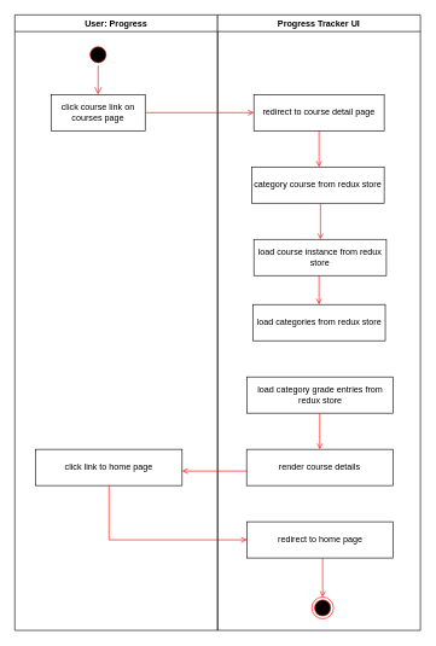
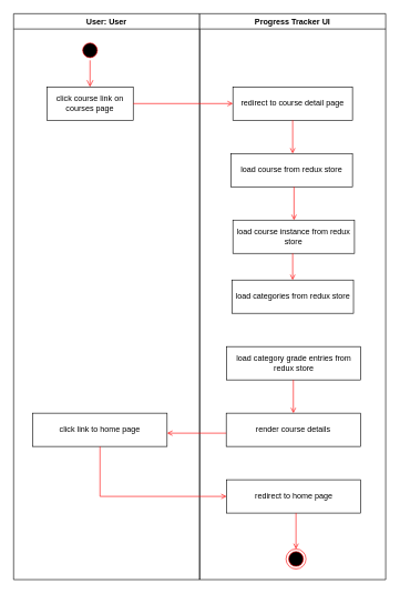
  <mxCell id="0" />
  <mxCell id="1" parent="0" />
- <mxCell id="2" value="User: Progress" style="swimlane;whiteSpace=wrap" parent="1" vertex="1"><mxGeometry x="20" y="20" width="280" height="850" as="geometry" /></mxCell>
+ <mxCell id="2" value="User: User" style="swimlane;whiteSpace=wrap" parent="1" vertex="1"><mxGeometry x="20" y="20" width="280" height="850" as="geometry" /></mxCell>
  <mxCell id="3" value="" style="ellipse;shape=startState;fillColor=#000000;strokeColor=#ff0000;" parent="2" vertex="1"><mxGeometry x="100" y="40" width="30" height="30" as="geometry" /></mxCell>
  <mxCell id="4" value="" style="edgeStyle=elbowEdgeStyle;elbow=horizontal;verticalAlign=bottom;endArrow=open;endSize=8;strokeColor=#FF0000;endFill=1;rounded=0;jumpStyle=arc;" parent="2" source="3" target="5" edge="1"><mxGeometry x="100" y="40" as="geometry"><mxPoint x="115" y="110" as="targetPoint" /></mxGeometry></mxCell>
  <mxCell id="5" value="click course link on courses page" style="whiteSpace=wrap;" parent="2" vertex="1"><mxGeometry x="50" y="110" width="130" height="50" as="geometry" /></mxCell>
  <mxCell id="6" value="click link to home page" style="whiteSpace=wrap;" vertex="1" parent="2"><mxGeometry x="29" y="600" width="202" height="50" as="geometry" /></mxCell>
  <mxCell id="7" value="Progress Tracker UI" style="swimlane;whiteSpace=wrap" parent="1" vertex="1"><mxGeometry x="300" y="20" width="280" height="850" as="geometry" /></mxCell>
  <mxCell id="8" value="redirect to course detail page" style="whiteSpace=wrap;" parent="7" vertex="1"><mxGeometry x="50" y="110" width="180" height="50" as="geometry" /></mxCell>
- <mxCell id="9" value="category course from redux store" style="whiteSpace=wrap;" parent="7" vertex="1"><mxGeometry x="47" y="210" width="183" height="50" as="geometry" /></mxCell>
+ <mxCell id="9" value="load course from redux store" style="whiteSpace=wrap;" parent="7" vertex="1"><mxGeometry x="47" y="210" width="183" height="50" as="geometry" /></mxCell>
  <mxCell id="10" value="" style="endArrow=open;strokeColor=#FF0000;endFill=1;rounded=0;jumpStyle=arc;edgeStyle=elbowEdgeStyle;" parent="7" source="8" target="9" edge="1"><mxGeometry relative="1" as="geometry"><mxPoint x="80" y="184.5" as="sourcePoint" /><mxPoint x="240" y="184.5" as="targetPoint" /></mxGeometry></mxCell>
  <mxCell id="11" value="load course instance from redux store" style="whiteSpace=wrap;" vertex="1" parent="7"><mxGeometry x="50" y="310" width="183" height="50" as="geometry" /></mxCell>
  <mxCell id="12" value="load categories from redux store" style="whiteSpace=wrap;" vertex="1" parent="7"><mxGeometry x="48.5" y="400" width="183" height="50" as="geometry" /></mxCell>
  <mxCell id="13" value="" style="endArrow=open;strokeColor=#FF0000;endFill=1;rounded=0;jumpStyle=arc;edgeStyle=elbowEdgeStyle;" edge="1" parent="7" source="9" target="11"><mxGeometry relative="1" as="geometry"><mxPoint x="170.143" y="280" as="sourcePoint" /><mxPoint x="170.143" y="330" as="targetPoint" /><Array as="points"><mxPoint x="142" y="270" /><mxPoint x="130" y="280" /><mxPoint x="140" y="280" /></Array></mxGeometry></mxCell>
  <mxCell id="14" value="" style="endArrow=open;strokeColor=#FF0000;endFill=1;rounded=0;jumpStyle=arc;edgeStyle=elbowEdgeStyle;" edge="1" parent="7" source="11" target="12"><mxGeometry relative="1" as="geometry"><mxPoint x="160" y="380" as="sourcePoint" /><mxPoint x="160" y="430" as="targetPoint" /><Array as="points"><mxPoint x="140" y="380" /><mxPoint x="160" y="390" /><mxPoint x="148" y="400" /><mxPoint x="158" y="400" /></Array></mxGeometry></mxCell>
  <mxCell id="15" value="load category grade entries from redux store" style="whiteSpace=wrap;" vertex="1" parent="7"><mxGeometry x="40.5" y="500" width="202" height="50" as="geometry" /></mxCell>
  <mxCell id="16" value="render course details" style="whiteSpace=wrap;" vertex="1" parent="7"><mxGeometry x="40" y="600" width="202" height="50" as="geometry" /></mxCell>
  <mxCell id="17" value="" style="endArrow=open;strokeColor=#FF0000;endFill=1;rounded=0;jumpStyle=arc;edgeStyle=elbowEdgeStyle;" edge="1" parent="7" source="15" target="16"><mxGeometry relative="1" as="geometry"><mxPoint x="160" y="550" as="sourcePoint" /><mxPoint x="160" y="600" as="targetPoint" /><Array as="points"><mxPoint x="141" y="570" /><mxPoint x="148" y="580" /><mxPoint x="168" y="590" /><mxPoint x="188" y="600" /><mxPoint x="176" y="610" /><mxPoint x="186" y="610" /></Array></mxGeometry></mxCell>
  <mxCell id="18" value="redirect to home page" style="whiteSpace=wrap;" vertex="1" parent="7"><mxGeometry x="40.5" y="700" width="202" height="50" as="geometry" /></mxCell>
  <mxCell id="19" value="" style="ellipse;html=1;shape=endState;fillColor=#000000;strokeColor=#ff0000;" vertex="1" parent="7"><mxGeometry x="130" y="804" width="30" height="30" as="geometry" /></mxCell>
  <mxCell id="20" value="" style="endArrow=open;strokeColor=#FF0000;endFill=1;rounded=0;jumpStyle=arc;edgeStyle=elbowEdgeStyle;" edge="1" parent="7" source="18" target="19"><mxGeometry relative="1" as="geometry"><mxPoint x="60" y="800" as="sourcePoint" /><mxPoint x="250.5" y="875" as="targetPoint" /><Array as="points"><mxPoint x="145" y="780" /><mxPoint x="60" y="875" /><mxPoint x="116" y="910" /><mxPoint x="136" y="920" /><mxPoint x="156" y="930" /><mxPoint x="144" y="940" /><mxPoint x="154" y="940" /></Array></mxGeometry></mxCell>
  <mxCell id="21" value="" style="endArrow=open;strokeColor=#FF0000;endFill=1;rounded=0;jumpStyle=arc;" parent="1" source="5" target="8" edge="1"><mxGeometry relative="1" as="geometry" /></mxCell>
  <mxCell id="22" value="" style="endArrow=open;strokeColor=#FF0000;endFill=1;rounded=0;jumpStyle=arc;edgeStyle=elbowEdgeStyle;" edge="1" parent="1" source="16" target="6"><mxGeometry relative="1" as="geometry"><mxPoint x="280" y="650" as="sourcePoint" /><mxPoint x="280" y="700" as="targetPoint" /><Array as="points"><mxPoint x="290" y="650" /><mxPoint x="287" y="680" /><mxPoint x="307" y="690" /><mxPoint x="327" y="700" /><mxPoint x="315" y="710" /><mxPoint x="325" y="710" /></Array></mxGeometry></mxCell>
  <mxCell id="23" value="" style="endArrow=open;strokeColor=#FF0000;endFill=1;rounded=0;jumpStyle=arc;edgeStyle=elbowEdgeStyle;" edge="1" parent="1" source="6" target="18"><mxGeometry relative="1" as="geometry"><mxPoint x="259" y="750" as="sourcePoint" /><mxPoint x="170" y="750" as="targetPoint" /><Array as="points"><mxPoint x="150" y="745" /><mxPoint x="206" y="780" /><mxPoint x="226" y="790" /><mxPoint x="246" y="800" /><mxPoint x="234" y="810" /><mxPoint x="244" y="810" /></Array></mxGeometry></mxCell>
